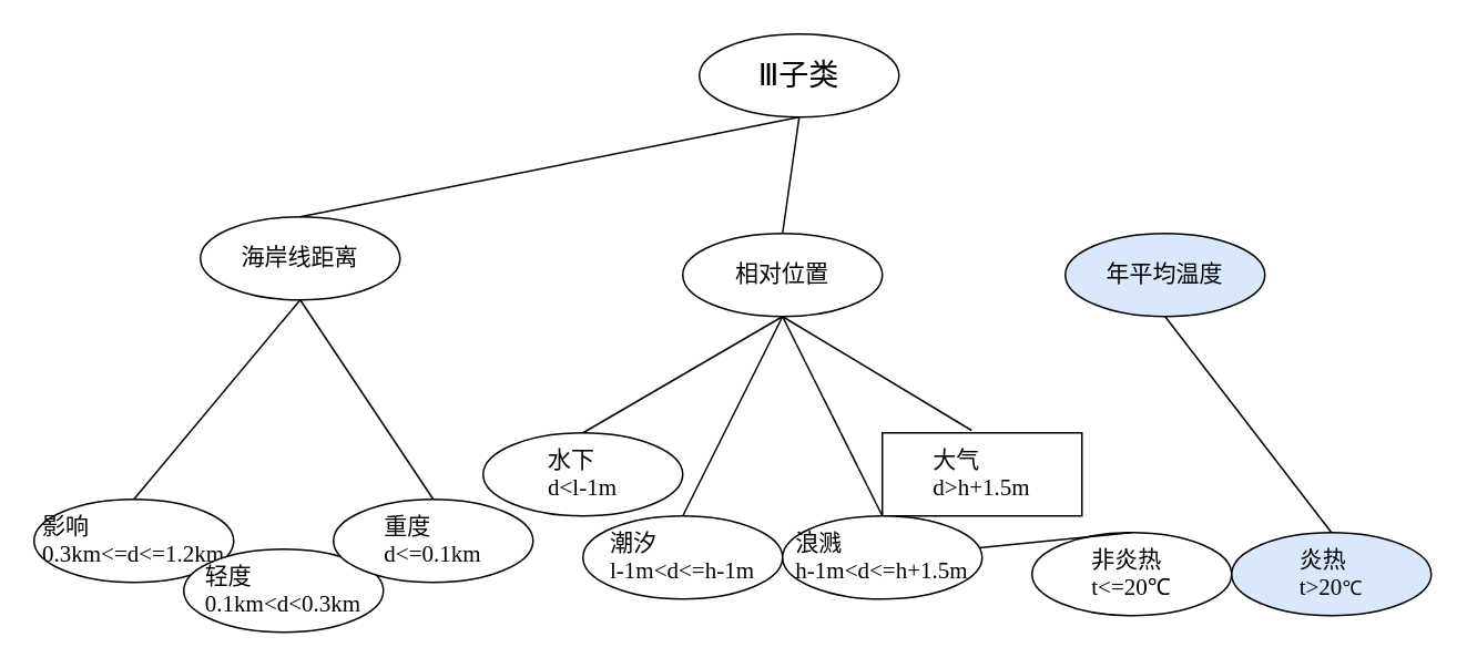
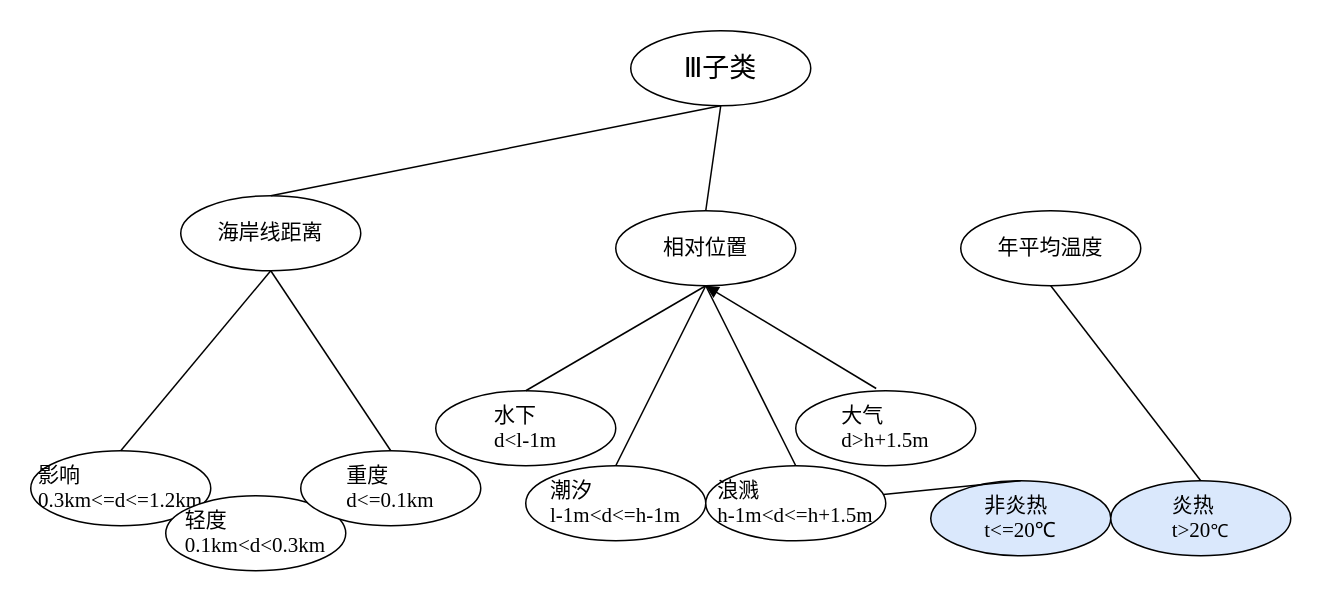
  <mxCell id="0" />
  <mxCell id="1" parent="0" />
  <mxCell id="2" value="&lt;p class=&quot;MsoNormal&quot; style=&quot;margin: 0pt 0pt 0.0pt ; text-align: justify ; font-family: &amp;#34;times new roman&amp;#34;&quot;&gt;&lt;font&gt;&lt;span&gt;&lt;font style=&quot;font-size: 18px&quot;&gt;Ⅲ&lt;/font&gt;&lt;/span&gt;&lt;span style=&quot;font-size: 18px&quot;&gt;子类&lt;/span&gt;&lt;/font&gt;&lt;/p&gt;" style="ellipse;whiteSpace=wrap;html=1;" parent="1" vertex="1"><mxGeometry x="420" y="20" width="120" height="50" as="geometry" /></mxCell>
  <mxCell id="3" value="&lt;p class=&quot;MsoNormal&quot; style=&quot;margin: 0pt 0pt 0.0pt ; text-align: justify ; font-family: &amp;#34;times new roman&amp;#34;&quot;&gt;&lt;font style=&quot;font-size: 14px&quot;&gt;海岸线距离&lt;/font&gt;&lt;/p&gt;" style="ellipse;whiteSpace=wrap;html=1;" parent="1" vertex="1"><mxGeometry y="130" width="120" height="50" as="geometry" x="120" /></mxCell>
  <mxCell id="4" value="&lt;p class=&quot;MsoNormal&quot; style=&quot;margin: 0pt 0pt 0.0pt ; text-align: justify ; font-family: &amp;#34;times new roman&amp;#34;&quot;&gt;&lt;font style=&quot;font-size: 14px&quot;&gt;相对位置&lt;/font&gt;&lt;/p&gt;" style="ellipse;whiteSpace=wrap;html=1;" parent="1" vertex="1"><mxGeometry x="410" y="140" width="120" height="50" as="geometry" /></mxCell>
  <mxCell id="5" value="" style="endArrow=none;html=1;fontSize=14;exitX=0.5;exitY=0;exitDx=0;exitDy=0;" parent="1" source="3" edge="1"><mxGeometry width="50" height="50" relative="1" as="geometry"><mxPoint x="430" y="120" as="sourcePoint" /><mxPoint x="480" y="70" as="targetPoint" /></mxGeometry></mxCell>
  <mxCell id="6" value="" style="endArrow=none;html=1;fontSize=14;exitX=0.5;exitY=0;exitDx=0;exitDy=0;" parent="1" source="4" edge="1"><mxGeometry width="50" height="50" relative="1" as="geometry"><mxPoint x="430" y="140" as="sourcePoint" /><mxPoint x="480" y="70" as="targetPoint" /></mxGeometry></mxCell>
  <mxCell id="7" value="&lt;p class=&quot;MsoNormal&quot; style=&quot;margin: 0pt 0pt 0.0pt ; text-align: justify ; font-family: &amp;#34;times new roman&amp;#34;&quot;&gt;&lt;span style=&quot;font-size: 14px&quot;&gt;影响&lt;/span&gt;&lt;/p&gt;&lt;p class=&quot;MsoNormal&quot; style=&quot;margin: 0pt 0pt 0.0pt ; text-align: justify ; font-family: &amp;#34;times new roman&amp;#34;&quot;&gt;&lt;span style=&quot;font-size: 14px&quot;&gt;0.3km&amp;lt;=d&amp;lt;=1.2km&lt;/span&gt;&lt;/p&gt;" style="ellipse;whiteSpace=wrap;html=1;" parent="1" vertex="1"><mxGeometry x="20" y="300" width="120" height="50" as="geometry" /></mxCell>
  <mxCell id="8" value="&lt;p class=&quot;MsoNormal&quot; style=&quot;margin: 0pt 0pt 0.0pt ; text-align: justify ; font-family: &amp;#34;times new roman&amp;#34;&quot;&gt;&lt;span style=&quot;font-size: 14px&quot;&gt;轻度&lt;/span&gt;&lt;/p&gt;&lt;p class=&quot;MsoNormal&quot; style=&quot;margin: 0pt 0pt 0.0pt ; text-align: justify ; font-family: &amp;#34;times new roman&amp;#34;&quot;&gt;&lt;span style=&quot;font-size: 14px&quot;&gt;0.1km&amp;lt;d&amp;lt;0.3km&lt;/span&gt;&lt;/p&gt;" style="ellipse;whiteSpace=wrap;html=1;" parent="1" vertex="1"><mxGeometry x="110" y="330" width="120" height="50" as="geometry" /></mxCell>
  <mxCell id="9" value="&lt;p class=&quot;MsoNormal&quot; style=&quot;margin: 0pt 0pt 0.0pt ; text-align: justify ; font-family: &amp;#34;times new roman&amp;#34;&quot;&gt;&lt;span style=&quot;font-size: 14px&quot;&gt;重度&lt;/span&gt;&lt;/p&gt;&lt;p class=&quot;MsoNormal&quot; style=&quot;margin: 0pt 0pt 0.0pt ; text-align: justify ; font-family: &amp;#34;times new roman&amp;#34;&quot;&gt;&lt;span style=&quot;font-size: 14px&quot;&gt;d&amp;lt;=0.1km&lt;/span&gt;&lt;/p&gt;" style="ellipse;whiteSpace=wrap;html=1;" parent="1" vertex="1"><mxGeometry x="200" y="300" width="120" height="50" as="geometry" /></mxCell>
  <mxCell id="10" value="" style="endArrow=none;html=1;fontSize=14;entryX=0.5;entryY=1;entryDx=0;entryDy=0;exitX=0.5;exitY=0;exitDx=0;exitDy=0;" parent="1" source="7" target="3" edge="1"><mxGeometry width="50" height="50" relative="1" as="geometry"><mxPoint x="220" y="210" as="sourcePoint" /><mxPoint x="270" y="160" as="targetPoint" /></mxGeometry></mxCell>
  <mxCell id="11" value="" style="endArrow=none;html=1;fontSize=14;entryX=0.5;entryY=1;entryDx=0;entryDy=0;exitX=0.5;exitY=0;exitDx=0;exitDy=0;" parent="1" source="9" target="3" edge="1"><mxGeometry width="50" height="50" relative="1" as="geometry"><mxPoint x="320" y="200" as="sourcePoint" /><mxPoint x="370" y="150" as="targetPoint" /></mxGeometry></mxCell>
  <mxCell id="12" value="&lt;p class=&quot;MsoNormal&quot; style=&quot;margin: 0pt 0pt 0.0pt ; text-align: justify ; font-family: &amp;#34;times new roman&amp;#34;&quot;&gt;&lt;span style=&quot;font-size: 14px&quot;&gt;水下&lt;/span&gt;&lt;/p&gt;&lt;p class=&quot;MsoNormal&quot; style=&quot;margin: 0pt 0pt 0.0pt ; text-align: justify ; font-family: &amp;#34;times new roman&amp;#34;&quot;&gt;&lt;span style=&quot;font-size: 14px&quot;&gt;d&amp;lt;l-1m&lt;/span&gt;&lt;/p&gt;" style="ellipse;whiteSpace=wrap;html=1;" parent="1" vertex="1"><mxGeometry x="290" y="260" width="120" height="50" as="geometry" /></mxCell>
- <mxCell id="13" value="&lt;p class=&quot;MsoNormal&quot; style=&quot;margin: 0pt 0pt 0.0pt ; text-align: justify ; font-family: &amp;#34;times new roman&amp;#34;&quot;&gt;&lt;span style=&quot;font-size: 14px&quot;&gt;大气&lt;/span&gt;&lt;/p&gt;&lt;p class=&quot;MsoNormal&quot; style=&quot;margin: 0pt 0pt 0.0pt ; text-align: justify ; font-family: &amp;#34;times new roman&amp;#34;&quot;&gt;&lt;span style=&quot;font-size: 14px&quot;&gt;d&amp;gt;h+1.5m&lt;/span&gt;&lt;span style=&quot;font-size: 14px&quot;&gt;&lt;br&gt;&lt;/span&gt;&lt;/p&gt;" style="whiteSpace=wrap;html=1;rounded=0;" parent="1" vertex="1"><mxGeometry x="530" y="260" width="120" height="50" as="geometry" /></mxCell>
+ <mxCell id="13" value="&lt;p class=&quot;MsoNormal&quot; style=&quot;margin: 0pt 0pt 0.0pt ; text-align: justify ; font-family: &amp;#34;times new roman&amp;#34;&quot;&gt;&lt;span style=&quot;font-size: 14px&quot;&gt;大气&lt;/span&gt;&lt;/p&gt;&lt;p class=&quot;MsoNormal&quot; style=&quot;margin: 0pt 0pt 0.0pt ; text-align: justify ; font-family: &amp;#34;times new roman&amp;#34;&quot;&gt;&lt;span style=&quot;font-size: 14px&quot;&gt;d&amp;gt;h+1.5m&lt;/span&gt;&lt;span style=&quot;font-size: 14px&quot;&gt;&lt;br&gt;&lt;/span&gt;&lt;/p&gt;" style="ellipse;whiteSpace=wrap;html=1;" parent="1" vertex="1"><mxGeometry x="530" y="260" width="120" height="50" as="geometry" /></mxCell>
  <mxCell id="14" value="" style="endArrow=none;html=1;fontSize=14;entryX=0.5;entryY=1;entryDx=0;entryDy=0;exitX=0.5;exitY=0;exitDx=0;exitDy=0;" parent="1" source="12" target="4" edge="1"><mxGeometry width="50" height="50" relative="1" as="geometry"><mxPoint x="530" y="200" as="sourcePoint" /><mxPoint x="580" y="150" as="targetPoint" /></mxGeometry></mxCell>
- <mxCell id="15" value="" style="endArrow=none;html=1;fontSize=14;entryX=0.5;entryY=1;entryDx=0;entryDy=0;exitX=0.447;exitY=-0.03;exitDx=0;exitDy=0;exitPerimeter=0;" parent="1" source="13" target="4" edge="1"><mxGeometry width="50" height="50" relative="1" as="geometry"><mxPoint x="790" y="180" as="sourcePoint" /><mxPoint x="840" y="130" as="targetPoint" /></mxGeometry></mxCell>
- <mxCell id="16" value="&lt;p class=&quot;MsoNormal&quot; style=&quot;margin: 0pt 0pt 0.0pt ; text-align: justify ; font-family: &amp;#34;times new roman&amp;#34;&quot;&gt;&lt;font style=&quot;font-size: 14px&quot;&gt;年平均温度&lt;/font&gt;&lt;/p&gt;" style="ellipse;whiteSpace=wrap;html=1;fillColor=#dae8fc;" parent="1" vertex="1"><mxGeometry x="640" y="140" width="120" height="50" as="geometry" /></mxCell>
- <mxCell id="17" value="&lt;p class=&quot;MsoNormal&quot; style=&quot;margin: 0pt 0pt 0.0pt ; text-align: justify ; font-family: &amp;#34;times new roman&amp;#34;&quot;&gt;&lt;span style=&quot;font-size: 14px&quot;&gt;非炎热&lt;/span&gt;&lt;/p&gt;&lt;p class=&quot;MsoNormal&quot; style=&quot;margin: 0pt 0pt 0.0pt ; text-align: justify ; font-family: &amp;#34;times new roman&amp;#34;&quot;&gt;&lt;span style=&quot;font-size: 14px&quot;&gt;t&amp;lt;=20&lt;/span&gt;&lt;span style=&quot;font-family: &amp;#34;ar pl ukai cn&amp;#34;&quot;&gt;&lt;font style=&quot;font-size: 14px&quot;&gt;℃&lt;/font&gt;&lt;/span&gt;&lt;/p&gt;" style="ellipse;whiteSpace=wrap;html=1;" parent="1" vertex="1"><mxGeometry x="620" y="320" width="120" height="50" as="geometry" /></mxCell>
+ <mxCell id="15" value="" style="endArrow=block;html=1;fontSize=14;entryX=0.5;entryY=1;entryDx=0;entryDy=0;exitX=0.447;exitY=-0.03;exitDx=0;exitDy=0;exitPerimeter=0;" parent="1" source="13" target="4" edge="1"><mxGeometry width="50" height="50" relative="1" as="geometry"><mxPoint x="790" y="180" as="sourcePoint" /><mxPoint x="840" y="130" as="targetPoint" /></mxGeometry></mxCell>
+ <mxCell id="16" value="&lt;p class=&quot;MsoNormal&quot; style=&quot;margin: 0pt 0pt 0.0pt ; text-align: justify ; font-family: &amp;#34;times new roman&amp;#34;&quot;&gt;&lt;font style=&quot;font-size: 14px&quot;&gt;年平均温度&lt;/font&gt;&lt;/p&gt;" style="ellipse;whiteSpace=wrap;html=1;" parent="1" vertex="1"><mxGeometry x="640" y="140" width="120" height="50" as="geometry" /></mxCell>
+ <mxCell id="17" value="&lt;p class=&quot;MsoNormal&quot; style=&quot;margin: 0pt 0pt 0.0pt ; text-align: justify ; font-family: &amp;#34;times new roman&amp;#34;&quot;&gt;&lt;span style=&quot;font-size: 14px&quot;&gt;非炎热&lt;/span&gt;&lt;/p&gt;&lt;p class=&quot;MsoNormal&quot; style=&quot;margin: 0pt 0pt 0.0pt ; text-align: justify ; font-family: &amp;#34;times new roman&amp;#34;&quot;&gt;&lt;span style=&quot;font-size: 14px&quot;&gt;t&amp;lt;=20&lt;/span&gt;&lt;span style=&quot;font-family: &amp;#34;ar pl ukai cn&amp;#34;&quot;&gt;&lt;font style=&quot;font-size: 14px&quot;&gt;℃&lt;/font&gt;&lt;/span&gt;&lt;/p&gt;" style="ellipse;whiteSpace=wrap;html=1;fillColor=#dae8fc;" parent="1" vertex="1"><mxGeometry x="620" y="320" width="120" height="50" as="geometry" /></mxCell>
  <mxCell id="18" value="&lt;p class=&quot;MsoNormal&quot; style=&quot;margin: 0pt 0pt 0.0pt ; text-align: justify ; font-family: &amp;#34;times new roman&amp;#34;&quot;&gt;&lt;span style=&quot;font-size: 14px&quot;&gt;炎热&lt;/span&gt;&lt;/p&gt;&lt;p class=&quot;MsoNormal&quot; style=&quot;margin: 0pt 0pt 0.0pt ; text-align: justify ; font-family: &amp;#34;times new roman&amp;#34;&quot;&gt;&lt;span style=&quot;font-size: 14px&quot;&gt;t&amp;gt;20&lt;/span&gt;&lt;span&gt;&lt;font style=&quot;font-size: 12px&quot;&gt;℃&lt;/font&gt;&lt;/span&gt;&lt;/p&gt;" style="ellipse;whiteSpace=wrap;html=1;fillColor=#dae8fc;" parent="1" vertex="1"><mxGeometry x="740" y="320" width="120" height="50" as="geometry" /></mxCell>
  <mxCell id="19" value="" style="endArrow=none;html=1;fontSize=14;exitX=0.5;exitY=0;exitDx=0;exitDy=0;" parent="1" source="17" target="24" edge="1"><mxGeometry width="50" height="50" relative="1" as="geometry"><mxPoint x="680" y="270" as="sourcePoint" /><mxPoint x="730" y="250" as="targetPoint" /></mxGeometry></mxCell>
  <mxCell id="20" value="" style="endArrow=none;html=1;fontSize=14;entryX=0.5;entryY=1;entryDx=0;entryDy=0;exitX=0.5;exitY=0;exitDx=0;exitDy=0;" parent="1" source="18" target="16" edge="1"><mxGeometry width="50" height="50" relative="1" as="geometry"><mxPoint x="600" y="270" as="sourcePoint" /><mxPoint x="650" y="220" as="targetPoint" /></mxGeometry></mxCell>
  <mxCell id="21" value="&lt;p class=&quot;MsoNormal&quot; style=&quot;margin: 0pt 0pt 0.0pt ; text-align: justify ; font-family: &amp;#34;times new roman&amp;#34;&quot;&gt;&lt;span style=&quot;font-size: 14px&quot;&gt;潮汐&lt;/span&gt;&lt;/p&gt;&lt;p class=&quot;MsoNormal&quot; style=&quot;margin: 0pt 0pt 0.0pt ; text-align: justify ; font-family: &amp;#34;times new roman&amp;#34;&quot;&gt;&lt;span style=&quot;font-size: 14px&quot;&gt;l-1m&amp;lt;d&amp;lt;=h-1m&lt;/span&gt;&lt;span style=&quot;font-size: 14px&quot;&gt;&lt;br&gt;&lt;/span&gt;&lt;/p&gt;" style="ellipse;whiteSpace=wrap;html=1;" parent="1" vertex="1"><mxGeometry x="350" y="310" width="120" height="50" as="geometry" /></mxCell>
  <mxCell id="22" value="" style="endArrow=none;html=1;fontSize=14;entryX=0.5;entryY=1;entryDx=0;entryDy=0;exitX=0.5;exitY=0;exitDx=0;exitDy=0;" parent="1" source="21" target="4" edge="1"><mxGeometry width="50" height="50" relative="1" as="geometry"><mxPoint x="360" y="250" as="sourcePoint" /><mxPoint x="480" y="200" as="targetPoint" /></mxGeometry></mxCell>
  <mxCell id="23" value="" style="endArrow=none;html=1;fontSize=14;entryX=0.5;entryY=1;entryDx=0;entryDy=0;exitX=0.5;exitY=0;exitDx=0;exitDy=0;" parent="1" source="24" target="4" edge="1"><mxGeometry width="50" height="50" relative="1" as="geometry"><mxPoint x="370" y="260" as="sourcePoint" /><mxPoint x="490" y="210" as="targetPoint" /></mxGeometry></mxCell>
  <mxCell id="24" value="&lt;p class=&quot;MsoNormal&quot; style=&quot;margin: 0pt 0pt 0.0pt ; text-align: justify ; font-family: &amp;#34;times new roman&amp;#34;&quot;&gt;&lt;span style=&quot;font-size: 14px&quot;&gt;浪溅&lt;/span&gt;&lt;/p&gt;&lt;p class=&quot;MsoNormal&quot; style=&quot;margin: 0pt 0pt 0.0pt ; text-align: justify ; font-family: &amp;#34;times new roman&amp;#34;&quot;&gt;&lt;span style=&quot;font-size: 14px&quot;&gt;h-1m&amp;lt;d&amp;lt;=h+1.5m&lt;/span&gt;&lt;br&gt;&lt;/p&gt;" style="ellipse;whiteSpace=wrap;html=1;" parent="1" vertex="1"><mxGeometry x="470" y="310" width="120" height="50" as="geometry" /></mxCell>
